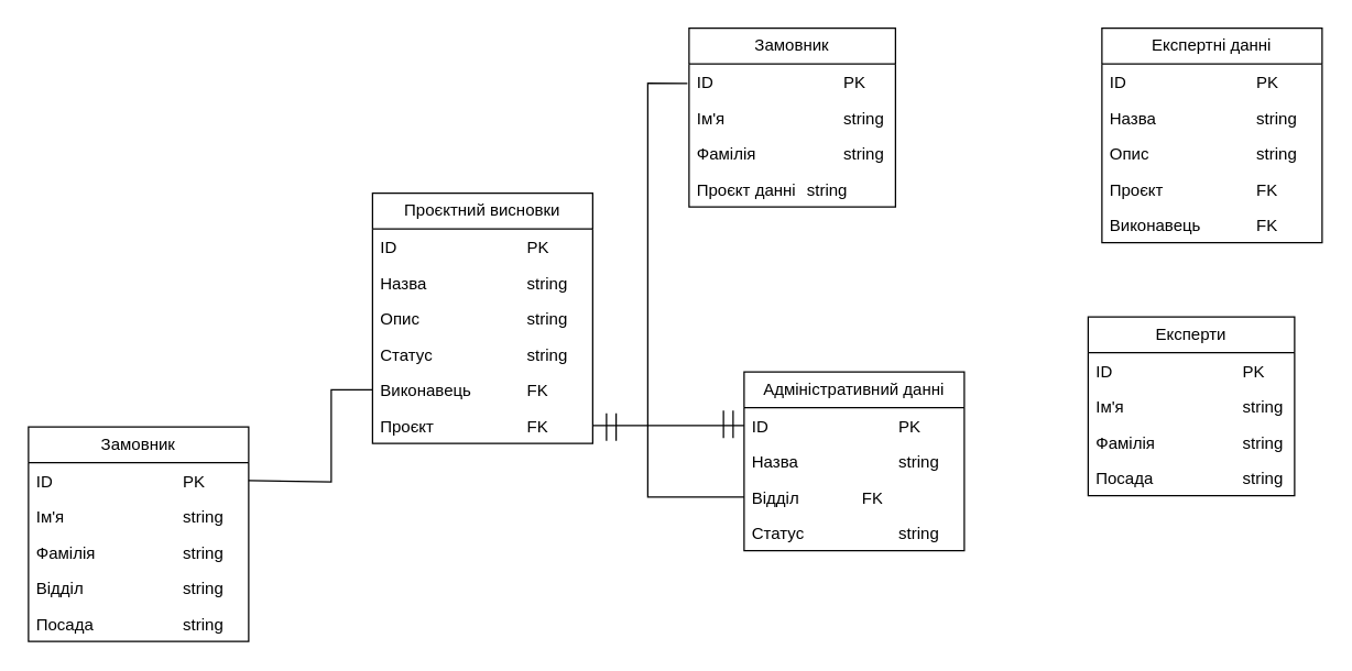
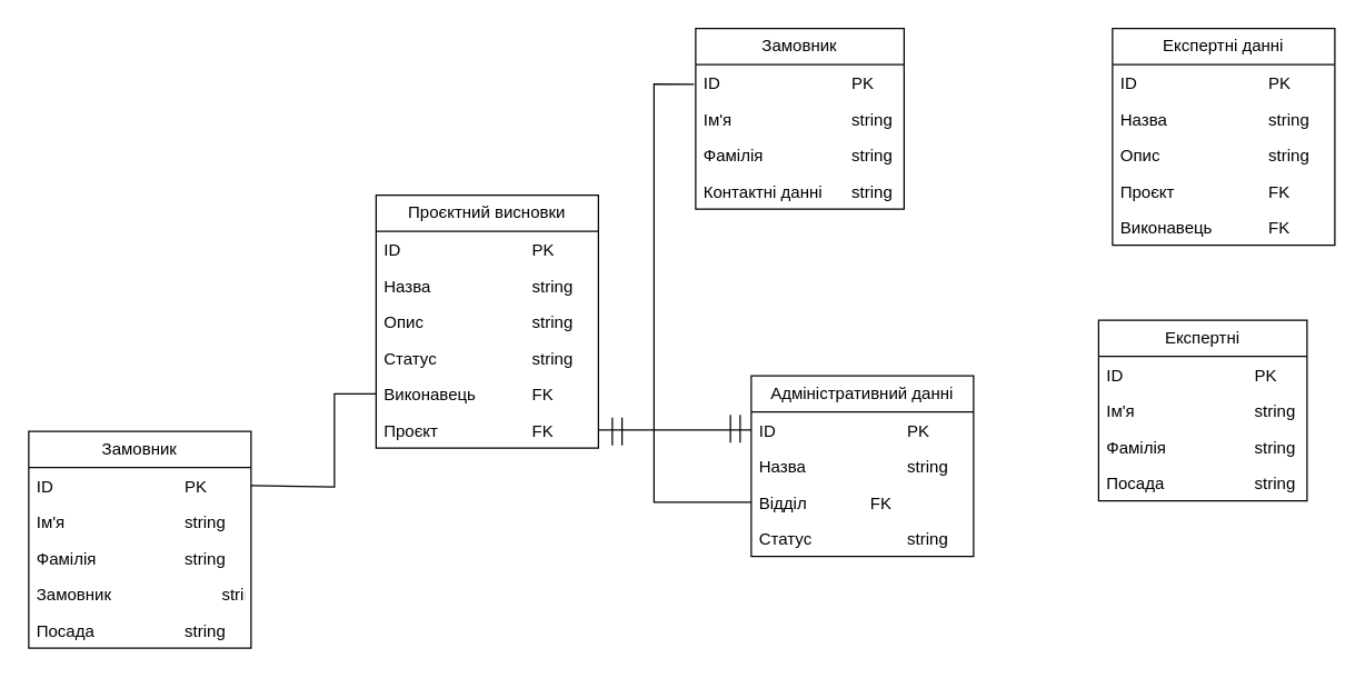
  <mxCell id="0" />
  <mxCell id="1" parent="0" />
  <mxCell id="2" value="Адміністративний данні" style="swimlane;fontStyle=0;childLayout=stackLayout;horizontal=1;startSize=26;fillColor=none;horizontalStack=0;resizeParent=1;resizeParentMax=0;resizeLast=0;collapsible=1;marginBottom=0;whiteSpace=wrap;html=1;" vertex="1" parent="1"><mxGeometry x="540" y="270" width="160" height="130" as="geometry" /></mxCell>
  <mxCell id="3" value="ID&amp;nbsp;&lt;span style=&quot;white-space: pre;&quot;&gt;&#09;&lt;/span&gt;&lt;span style=&quot;white-space: pre;&quot;&gt;&#09;&lt;/span&gt;&lt;span style=&quot;white-space: pre;&quot;&gt;&#09;&lt;/span&gt;&lt;span style=&quot;white-space: pre;&quot;&gt;&#09;&lt;/span&gt;PK" style="text;strokeColor=none;fillColor=none;align=left;verticalAlign=top;spacingLeft=4;spacingRight=4;overflow=hidden;rotatable=0;points=[[0,0.5],[1,0.5]];portConstraint=eastwest;whiteSpace=wrap;html=1;" vertex="1" parent="2"><mxGeometry y="26" width="160" height="26" as="geometry" /></mxCell>
  <mxCell id="4" value="Назва&lt;span style=&quot;white-space: pre;&quot;&gt;&#09;&lt;/span&gt;&lt;span style=&quot;white-space: pre;&quot;&gt;&#09;&lt;/span&gt;&lt;span style=&quot;white-space: pre;&quot;&gt;&#09;&lt;/span&gt;string" style="text;strokeColor=none;fillColor=none;align=left;verticalAlign=top;spacingLeft=4;spacingRight=4;overflow=hidden;rotatable=0;points=[[0,0.5],[1,0.5]];portConstraint=eastwest;whiteSpace=wrap;html=1;" vertex="1" parent="2"><mxGeometry y="52" width="160" height="26" as="geometry" /></mxCell>
  <mxCell id="5" value="Відділ&lt;span style=&quot;white-space: pre;&quot;&gt;&#09;&lt;/span&gt;&lt;span style=&quot;white-space: pre;&quot;&gt;&#09;&lt;/span&gt;FK" style="text;strokeColor=none;fillColor=none;align=left;verticalAlign=top;spacingLeft=4;spacingRight=4;overflow=hidden;rotatable=0;points=[[0,0.5],[1,0.5]];portConstraint=eastwest;whiteSpace=wrap;html=1;" vertex="1" parent="2"><mxGeometry y="78" width="160" height="26" as="geometry" /></mxCell>
  <mxCell id="6" value="Статус&lt;span style=&quot;white-space: pre;&quot;&gt;&#09;&lt;/span&gt;&lt;span style=&quot;white-space: pre;&quot;&gt;&#09;&lt;/span&gt;&lt;span style=&quot;white-space: pre;&quot;&gt;&#09;&lt;/span&gt;string" style="text;strokeColor=none;fillColor=none;align=left;verticalAlign=top;spacingLeft=4;spacingRight=4;overflow=hidden;rotatable=0;points=[[0,0.5],[1,0.5]];portConstraint=eastwest;whiteSpace=wrap;html=1;" vertex="1" parent="2"><mxGeometry y="104" width="160" height="26" as="geometry" /></mxCell>
  <mxCell id="7" value="Проєктний висновки" style="swimlane;fontStyle=0;childLayout=stackLayout;horizontal=1;startSize=26;fillColor=none;horizontalStack=0;resizeParent=1;resizeParentMax=0;resizeLast=0;collapsible=1;marginBottom=0;whiteSpace=wrap;html=1;" vertex="1" parent="1"><mxGeometry x="270" y="140" width="160" height="182" as="geometry" /></mxCell>
  <mxCell id="8" value="ID&amp;nbsp;&lt;span style=&quot;white-space: pre;&quot;&gt;&#09;&lt;/span&gt;&lt;span style=&quot;white-space: pre;&quot;&gt;&#09;&lt;/span&gt;&lt;span style=&quot;white-space: pre;&quot;&gt;&#09;&lt;/span&gt;&lt;span style=&quot;white-space: pre;&quot;&gt;&#09;&lt;/span&gt;PK" style="text;strokeColor=none;fillColor=none;align=left;verticalAlign=top;spacingLeft=4;spacingRight=4;overflow=hidden;rotatable=0;points=[[0,0.5],[1,0.5]];portConstraint=eastwest;whiteSpace=wrap;html=1;" vertex="1" parent="7"><mxGeometry y="26" width="160" height="26" as="geometry" /></mxCell>
  <mxCell id="9" value="Назва&lt;span style=&quot;white-space: pre;&quot;&gt;&#09;&lt;/span&gt;&lt;span style=&quot;white-space: pre;&quot;&gt;&#09;&lt;/span&gt;&lt;span style=&quot;white-space: pre;&quot;&gt;&#09;&lt;/span&gt;string" style="text;strokeColor=none;fillColor=none;align=left;verticalAlign=top;spacingLeft=4;spacingRight=4;overflow=hidden;rotatable=0;points=[[0,0.5],[1,0.5]];portConstraint=eastwest;whiteSpace=wrap;html=1;" vertex="1" parent="7"><mxGeometry y="52" width="160" height="26" as="geometry" /></mxCell>
  <mxCell id="10" value="Опис&lt;span style=&quot;white-space: pre;&quot;&gt;&#09;&lt;/span&gt;&lt;span style=&quot;white-space: pre;&quot;&gt;&#09;&lt;/span&gt;&lt;span style=&quot;white-space: pre;&quot;&gt;&#09;&lt;/span&gt;string" style="text;strokeColor=none;fillColor=none;align=left;verticalAlign=top;spacingLeft=4;spacingRight=4;overflow=hidden;rotatable=0;points=[[0,0.5],[1,0.5]];portConstraint=eastwest;whiteSpace=wrap;html=1;" vertex="1" parent="7"><mxGeometry y="78" width="160" height="26" as="geometry" /></mxCell>
  <mxCell id="11" value="Статус&lt;span style=&quot;white-space: pre;&quot;&gt;&#09;&lt;/span&gt;&lt;span style=&quot;white-space: pre;&quot;&gt;&#09;&lt;/span&gt;&lt;span style=&quot;white-space: pre;&quot;&gt;&#09;&lt;/span&gt;string" style="text;strokeColor=none;fillColor=none;align=left;verticalAlign=top;spacingLeft=4;spacingRight=4;overflow=hidden;rotatable=0;points=[[0,0.5],[1,0.5]];portConstraint=eastwest;whiteSpace=wrap;html=1;" vertex="1" parent="7"><mxGeometry y="104" width="160" height="26" as="geometry" /></mxCell>
  <mxCell id="12" value="Виконавець&lt;span style=&quot;white-space: pre;&quot;&gt;&#09;&lt;/span&gt;&lt;span style=&quot;white-space: pre;&quot;&gt;&#09;&lt;/span&gt;FK" style="text;strokeColor=none;fillColor=none;align=left;verticalAlign=top;spacingLeft=4;spacingRight=4;overflow=hidden;rotatable=0;points=[[0,0.5],[1,0.5]];portConstraint=eastwest;whiteSpace=wrap;html=1;" vertex="1" parent="7"><mxGeometry y="130" width="160" height="26" as="geometry" /></mxCell>
  <mxCell id="13" value="Проєкт&lt;span style=&quot;white-space: pre;&quot;&gt;&#09;&lt;/span&gt;&lt;span style=&quot;white-space: pre;&quot;&gt;&#09;&lt;/span&gt;&lt;span style=&quot;white-space: pre;&quot;&gt;&#09;&lt;/span&gt;FK" style="text;strokeColor=none;fillColor=none;align=left;verticalAlign=top;spacingLeft=4;spacingRight=4;overflow=hidden;rotatable=0;points=[[0,0.5],[1,0.5]];portConstraint=eastwest;whiteSpace=wrap;html=1;" vertex="1" parent="7"><mxGeometry y="156" width="160" height="26" as="geometry" /></mxCell>
  <mxCell id="14" value="Замовник" style="swimlane;fontStyle=0;childLayout=stackLayout;horizontal=1;startSize=26;fillColor=none;horizontalStack=0;resizeParent=1;resizeParentMax=0;resizeLast=0;collapsible=1;marginBottom=0;whiteSpace=wrap;html=1;" vertex="1" parent="1"><mxGeometry x="500" y="20" width="150" height="130" as="geometry" /></mxCell>
  <mxCell id="15" value="ID&amp;nbsp;&lt;span style=&quot;white-space: pre;&quot;&gt;&#09;&lt;/span&gt;&lt;span style=&quot;white-space: pre;&quot;&gt;&#09;&lt;/span&gt;&lt;span style=&quot;white-space: pre;&quot;&gt;&#09;&lt;/span&gt;&lt;span style=&quot;white-space: pre;&quot;&gt;&#09;&lt;/span&gt;PK" style="text;strokeColor=none;fillColor=none;align=left;verticalAlign=top;spacingLeft=4;spacingRight=4;overflow=hidden;rotatable=0;points=[[0,0.5],[1,0.5]];portConstraint=eastwest;whiteSpace=wrap;html=1;" vertex="1" parent="14"><mxGeometry y="26" width="150" height="26" as="geometry" /></mxCell>
  <mxCell id="16" value="Ім'я&lt;span style=&quot;white-space: pre;&quot;&gt;&#09;&lt;/span&gt;&lt;span style=&quot;white-space: pre;&quot;&gt;&#09;&lt;/span&gt;&lt;span style=&quot;white-space: pre;&quot;&gt;&#09;&lt;/span&gt;&lt;span style=&quot;white-space: pre;&quot;&gt;&#09;&lt;/span&gt;string" style="text;strokeColor=none;fillColor=none;align=left;verticalAlign=top;spacingLeft=4;spacingRight=4;overflow=hidden;rotatable=0;points=[[0,0.5],[1,0.5]];portConstraint=eastwest;whiteSpace=wrap;html=1;" vertex="1" parent="14"><mxGeometry y="52" width="150" height="26" as="geometry" /></mxCell>
  <mxCell id="17" value="Фамілія&lt;span style=&quot;white-space: pre;&quot;&gt;&#09;&lt;/span&gt;&lt;span style=&quot;white-space: pre;&quot;&gt;&#09;&lt;/span&gt;&lt;span style=&quot;white-space: pre;&quot;&gt;&#09;&lt;/span&gt;string" style="text;strokeColor=none;fillColor=none;align=left;verticalAlign=top;spacingLeft=4;spacingRight=4;overflow=hidden;rotatable=0;points=[[0,0.5],[1,0.5]];portConstraint=eastwest;whiteSpace=wrap;html=1;" vertex="1" parent="14"><mxGeometry y="78" width="150" height="26" as="geometry" /></mxCell>
- <mxCell id="18" value="Проєкт данні&lt;span style=&quot;white-space: pre;&quot;&gt;&#09;&lt;/span&gt;string" style="text;strokeColor=none;fillColor=none;align=left;verticalAlign=top;spacingLeft=4;spacingRight=4;overflow=hidden;rotatable=0;points=[[0,0.5],[1,0.5]];portConstraint=eastwest;whiteSpace=wrap;html=1;" vertex="1" parent="14"><mxGeometry y="104" width="150" height="26" as="geometry" /></mxCell>
+ <mxCell id="18" value="Контактні данні&lt;span style=&quot;white-space: pre;&quot;&gt;&#09;&lt;/span&gt;string" style="text;strokeColor=none;fillColor=none;align=left;verticalAlign=top;spacingLeft=4;spacingRight=4;overflow=hidden;rotatable=0;points=[[0,0.5],[1,0.5]];portConstraint=eastwest;whiteSpace=wrap;html=1;" vertex="1" parent="14"><mxGeometry y="104" width="150" height="26" as="geometry" /></mxCell>
  <mxCell id="19" value="Замовник" style="swimlane;fontStyle=0;childLayout=stackLayout;horizontal=1;startSize=26;fillColor=none;horizontalStack=0;resizeParent=1;resizeParentMax=0;resizeLast=0;collapsible=1;marginBottom=0;whiteSpace=wrap;html=1;" vertex="1" parent="1"><mxGeometry x="20" y="310" width="160" height="156" as="geometry" /></mxCell>
  <mxCell id="20" value="ID&amp;nbsp;&lt;span style=&quot;white-space: pre;&quot;&gt;&#09;&lt;/span&gt;&lt;span style=&quot;white-space: pre;&quot;&gt;&#09;&lt;/span&gt;&lt;span style=&quot;white-space: pre;&quot;&gt;&#09;&lt;/span&gt;&lt;span style=&quot;white-space: pre;&quot;&gt;&#09;&lt;/span&gt;PK" style="text;strokeColor=none;fillColor=none;align=left;verticalAlign=top;spacingLeft=4;spacingRight=4;overflow=hidden;rotatable=0;points=[[0,0.5],[1,0.5]];portConstraint=eastwest;whiteSpace=wrap;html=1;" vertex="1" parent="19"><mxGeometry y="26" width="160" height="26" as="geometry" /></mxCell>
  <mxCell id="21" value="Ім'я&lt;span style=&quot;white-space: pre;&quot;&gt;&#09;&lt;/span&gt;&lt;span style=&quot;white-space: pre;&quot;&gt;&#09;&lt;/span&gt;&lt;span style=&quot;white-space: pre;&quot;&gt;&#09;&lt;/span&gt;&lt;span style=&quot;white-space: pre;&quot;&gt;&#09;&lt;/span&gt;string" style="text;strokeColor=none;fillColor=none;align=left;verticalAlign=top;spacingLeft=4;spacingRight=4;overflow=hidden;rotatable=0;points=[[0,0.5],[1,0.5]];portConstraint=eastwest;whiteSpace=wrap;html=1;" vertex="1" parent="19"><mxGeometry y="52" width="160" height="26" as="geometry" /></mxCell>
  <mxCell id="22" value="Фамілія&lt;span style=&quot;white-space: pre;&quot;&gt;&#09;&lt;/span&gt;&lt;span style=&quot;white-space: pre;&quot;&gt;&#09;&lt;/span&gt;&lt;span style=&quot;white-space: pre;&quot;&gt;&#09;&lt;/span&gt;string" style="text;strokeColor=none;fillColor=none;align=left;verticalAlign=top;spacingLeft=4;spacingRight=4;overflow=hidden;rotatable=0;points=[[0,0.5],[1,0.5]];portConstraint=eastwest;whiteSpace=wrap;html=1;" vertex="1" parent="19"><mxGeometry y="78" width="160" height="26" as="geometry" /></mxCell>
- <mxCell id="23" value="Відділ&lt;span style=&quot;white-space: pre;&quot;&gt;&#09;&lt;/span&gt;&lt;span style=&quot;white-space: pre;&quot;&gt;&#09;&lt;/span&gt;&lt;span style=&quot;white-space: pre;&quot;&gt;&#09;&lt;/span&gt;string" style="text;strokeColor=none;fillColor=none;align=left;verticalAlign=top;spacingLeft=4;spacingRight=4;overflow=hidden;rotatable=0;points=[[0,0.5],[1,0.5]];portConstraint=eastwest;whiteSpace=wrap;html=1;" vertex="1" parent="19"><mxGeometry y="104" width="160" height="26" as="geometry" /></mxCell>
+ <mxCell id="23" value="Замовник&lt;span style=&quot;white-space: pre;&quot;&gt;&#09;&lt;/span&gt;&lt;span style=&quot;white-space: pre;&quot;&gt;&#09;&lt;/span&gt;&lt;span style=&quot;white-space: pre;&quot;&gt;&#09;&lt;/span&gt;string" style="text;strokeColor=none;fillColor=none;align=left;verticalAlign=top;spacingLeft=4;spacingRight=4;overflow=hidden;rotatable=0;points=[[0,0.5],[1,0.5]];portConstraint=eastwest;whiteSpace=wrap;html=1;" vertex="1" parent="19"><mxGeometry y="104" width="160" height="26" as="geometry" /></mxCell>
  <mxCell id="24" value="Посада&lt;span style=&quot;white-space: pre;&quot;&gt;&#09;&lt;/span&gt;&lt;span style=&quot;white-space: pre;&quot;&gt;&#09;&lt;/span&gt;&lt;span style=&quot;white-space: pre;&quot;&gt;&#09;&lt;/span&gt;string" style="text;strokeColor=none;fillColor=none;align=left;verticalAlign=top;spacingLeft=4;spacingRight=4;overflow=hidden;rotatable=0;points=[[0,0.5],[1,0.5]];portConstraint=eastwest;whiteSpace=wrap;html=1;" vertex="1" parent="19"><mxGeometry y="130" width="160" height="26" as="geometry" /></mxCell>
- <mxCell id="25" value="Експерти" style="swimlane;fontStyle=0;childLayout=stackLayout;horizontal=1;startSize=26;fillColor=none;horizontalStack=0;resizeParent=1;resizeParentMax=0;resizeLast=0;collapsible=1;marginBottom=0;whiteSpace=wrap;html=1;" vertex="1" parent="1"><mxGeometry x="790" y="230" width="150" height="130" as="geometry" /></mxCell>
+ <mxCell id="25" value="Експертні" style="swimlane;fontStyle=0;childLayout=stackLayout;horizontal=1;startSize=26;fillColor=none;horizontalStack=0;resizeParent=1;resizeParentMax=0;resizeLast=0;collapsible=1;marginBottom=0;whiteSpace=wrap;html=1;" vertex="1" parent="1"><mxGeometry x="790" y="230" width="150" height="130" as="geometry" /></mxCell>
  <mxCell id="26" value="ID&amp;nbsp;&lt;span style=&quot;white-space: pre;&quot;&gt;&#09;&lt;/span&gt;&lt;span style=&quot;white-space: pre;&quot;&gt;&#09;&lt;/span&gt;&lt;span style=&quot;white-space: pre;&quot;&gt;&#09;&lt;/span&gt;&lt;span style=&quot;white-space: pre;&quot;&gt;&#09;&lt;/span&gt;PK" style="text;strokeColor=none;fillColor=none;align=left;verticalAlign=top;spacingLeft=4;spacingRight=4;overflow=hidden;rotatable=0;points=[[0,0.5],[1,0.5]];portConstraint=eastwest;whiteSpace=wrap;html=1;" vertex="1" parent="25"><mxGeometry y="26" width="150" height="26" as="geometry" /></mxCell>
  <mxCell id="27" value="Ім'я&lt;span style=&quot;white-space: pre;&quot;&gt;&#09;&lt;/span&gt;&lt;span style=&quot;white-space: pre;&quot;&gt;&#09;&lt;/span&gt;&lt;span style=&quot;white-space: pre;&quot;&gt;&#09;&lt;/span&gt;&lt;span style=&quot;white-space: pre;&quot;&gt;&#09;&lt;/span&gt;string" style="text;strokeColor=none;fillColor=none;align=left;verticalAlign=top;spacingLeft=4;spacingRight=4;overflow=hidden;rotatable=0;points=[[0,0.5],[1,0.5]];portConstraint=eastwest;whiteSpace=wrap;html=1;" vertex="1" parent="25"><mxGeometry y="52" width="150" height="26" as="geometry" /></mxCell>
  <mxCell id="28" value="Фамілія&lt;span style=&quot;white-space: pre;&quot;&gt;&#09;&lt;/span&gt;&lt;span style=&quot;white-space: pre;&quot;&gt;&#09;&lt;/span&gt;&lt;span style=&quot;white-space: pre;&quot;&gt;&#09;&lt;/span&gt;string" style="text;strokeColor=none;fillColor=none;align=left;verticalAlign=top;spacingLeft=4;spacingRight=4;overflow=hidden;rotatable=0;points=[[0,0.5],[1,0.5]];portConstraint=eastwest;whiteSpace=wrap;html=1;" vertex="1" parent="25"><mxGeometry y="78" width="150" height="26" as="geometry" /></mxCell>
  <mxCell id="29" value="Посада&lt;span style=&quot;white-space: pre;&quot;&gt;&#09;&lt;/span&gt;&lt;span style=&quot;white-space: pre;&quot;&gt;&#09;&lt;/span&gt;&lt;span style=&quot;white-space: pre;&quot;&gt;&#09;&lt;/span&gt;string" style="text;strokeColor=none;fillColor=none;align=left;verticalAlign=top;spacingLeft=4;spacingRight=4;overflow=hidden;rotatable=0;points=[[0,0.5],[1,0.5]];portConstraint=eastwest;whiteSpace=wrap;html=1;" vertex="1" parent="25"><mxGeometry y="104" width="150" height="26" as="geometry" /></mxCell>
  <mxCell id="30" value="Експертні данні" style="swimlane;fontStyle=0;childLayout=stackLayout;horizontal=1;startSize=26;fillColor=none;horizontalStack=0;resizeParent=1;resizeParentMax=0;resizeLast=0;collapsible=1;marginBottom=0;whiteSpace=wrap;html=1;" vertex="1" parent="1"><mxGeometry x="800" y="20" width="160" height="156" as="geometry" /></mxCell>
  <mxCell id="31" value="ID&amp;nbsp;&lt;span style=&quot;white-space: pre;&quot;&gt;&#09;&lt;/span&gt;&lt;span style=&quot;white-space: pre;&quot;&gt;&#09;&lt;/span&gt;&lt;span style=&quot;white-space: pre;&quot;&gt;&#09;&lt;/span&gt;&lt;span style=&quot;white-space: pre;&quot;&gt;&#09;&lt;/span&gt;PK" style="text;strokeColor=none;fillColor=none;align=left;verticalAlign=top;spacingLeft=4;spacingRight=4;overflow=hidden;rotatable=0;points=[[0,0.5],[1,0.5]];portConstraint=eastwest;whiteSpace=wrap;html=1;" vertex="1" parent="30"><mxGeometry y="26" width="160" height="26" as="geometry" /></mxCell>
  <mxCell id="32" value="Назва&lt;span style=&quot;white-space: pre;&quot;&gt;&#09;&lt;/span&gt;&lt;span style=&quot;white-space: pre;&quot;&gt;&#09;&lt;/span&gt;&lt;span style=&quot;white-space: pre;&quot;&gt;&#09;&lt;/span&gt;string" style="text;strokeColor=none;fillColor=none;align=left;verticalAlign=top;spacingLeft=4;spacingRight=4;overflow=hidden;rotatable=0;points=[[0,0.5],[1,0.5]];portConstraint=eastwest;whiteSpace=wrap;html=1;" vertex="1" parent="30"><mxGeometry y="52" width="160" height="26" as="geometry" /></mxCell>
  <mxCell id="33" value="Опис&lt;span style=&quot;white-space: pre;&quot;&gt;&#09;&lt;/span&gt;&lt;span style=&quot;white-space: pre;&quot;&gt;&#09;&lt;/span&gt;&lt;span style=&quot;white-space: pre;&quot;&gt;&#09;&lt;/span&gt;string" style="text;strokeColor=none;fillColor=none;align=left;verticalAlign=top;spacingLeft=4;spacingRight=4;overflow=hidden;rotatable=0;points=[[0,0.5],[1,0.5]];portConstraint=eastwest;whiteSpace=wrap;html=1;" vertex="1" parent="30"><mxGeometry y="78" width="160" height="26" as="geometry" /></mxCell>
  <mxCell id="34" value="Проєкт&lt;span style=&quot;white-space: pre;&quot;&gt;&#09;&lt;/span&gt;&lt;span style=&quot;white-space: pre;&quot;&gt;&#09;&lt;/span&gt;&lt;span style=&quot;white-space: pre;&quot;&gt;&#09;&lt;/span&gt;FK" style="text;strokeColor=none;fillColor=none;align=left;verticalAlign=top;spacingLeft=4;spacingRight=4;overflow=hidden;rotatable=0;points=[[0,0.5],[1,0.5]];portConstraint=eastwest;whiteSpace=wrap;html=1;" vertex="1" parent="30"><mxGeometry y="104" width="160" height="26" as="geometry" /></mxCell>
  <mxCell id="35" value="Виконавець&lt;span style=&quot;white-space: pre;&quot;&gt;&#09;&lt;/span&gt;&lt;span style=&quot;white-space: pre;&quot;&gt;&#09;&lt;/span&gt;FK" style="text;strokeColor=none;fillColor=none;align=left;verticalAlign=top;spacingLeft=4;spacingRight=4;overflow=hidden;rotatable=0;points=[[0,0.5],[1,0.5]];portConstraint=eastwest;whiteSpace=wrap;html=1;" vertex="1" parent="30"><mxGeometry y="130" width="160" height="26" as="geometry" /></mxCell>
  <mxCell id="36" value="" style="endArrow=none;html=1;rounded=0;exitX=0;exitY=0.5;exitDx=0;exitDy=0;entryX=1;entryY=0.5;entryDx=0;entryDy=0;" edge="1" parent="1" source="3" target="13"><mxGeometry width="50" height="50" relative="1" as="geometry"><mxPoint x="430" y="320" as="sourcePoint" /><mxPoint x="480" y="270" as="targetPoint" /></mxGeometry></mxCell>
  <mxCell id="37" value="" style="endArrow=none;html=1;rounded=0;entryX=0;entryY=0.5;entryDx=0;entryDy=0;exitX=1;exitY=0.5;exitDx=0;exitDy=0;" edge="1" parent="1" source="20" target="12"><mxGeometry width="50" height="50" relative="1" as="geometry"><mxPoint x="430" y="320" as="sourcePoint" /><mxPoint x="480" y="270" as="targetPoint" /><Array as="points"><mxPoint x="240" y="350" /><mxPoint x="240" y="283" /></Array></mxGeometry></mxCell>
  <mxCell id="38" value="" style="endArrow=none;html=1;rounded=0;exitX=0;exitY=0.5;exitDx=0;exitDy=0;entryX=-0.008;entryY=0.546;entryDx=0;entryDy=0;entryPerimeter=0;" edge="1" parent="1" source="5" target="15"><mxGeometry width="50" height="50" relative="1" as="geometry"><mxPoint x="430" y="320" as="sourcePoint" /><mxPoint x="500" y="59" as="targetPoint" /><Array as="points"><mxPoint x="470" y="361" /><mxPoint x="470" y="60" /></Array></mxGeometry></mxCell>
  <mxCell id="39" value="" style="endArrow=none;html=1;rounded=0;" edge="1" parent="1"><mxGeometry width="50" height="50" relative="1" as="geometry"><mxPoint x="525" y="318" as="sourcePoint" /><mxPoint x="525" y="298" as="targetPoint" /></mxGeometry></mxCell>
  <mxCell id="40" value="" style="endArrow=none;html=1;rounded=0;" edge="1" parent="1"><mxGeometry width="50" height="50" relative="1" as="geometry"><mxPoint x="532" y="318" as="sourcePoint" /><mxPoint x="532" y="298" as="targetPoint" /></mxGeometry></mxCell>
  <mxCell id="41" value="" style="endArrow=none;html=1;rounded=0;" edge="1" parent="1"><mxGeometry width="50" height="50" relative="1" as="geometry"><mxPoint x="440" y="320" as="sourcePoint" /><mxPoint x="440" y="300" as="targetPoint" /></mxGeometry></mxCell>
  <mxCell id="42" value="" style="endArrow=none;html=1;rounded=0;" edge="1" parent="1"><mxGeometry width="50" height="50" relative="1" as="geometry"><mxPoint x="447" y="320" as="sourcePoint" /><mxPoint x="447" y="300" as="targetPoint" /></mxGeometry></mxCell>
